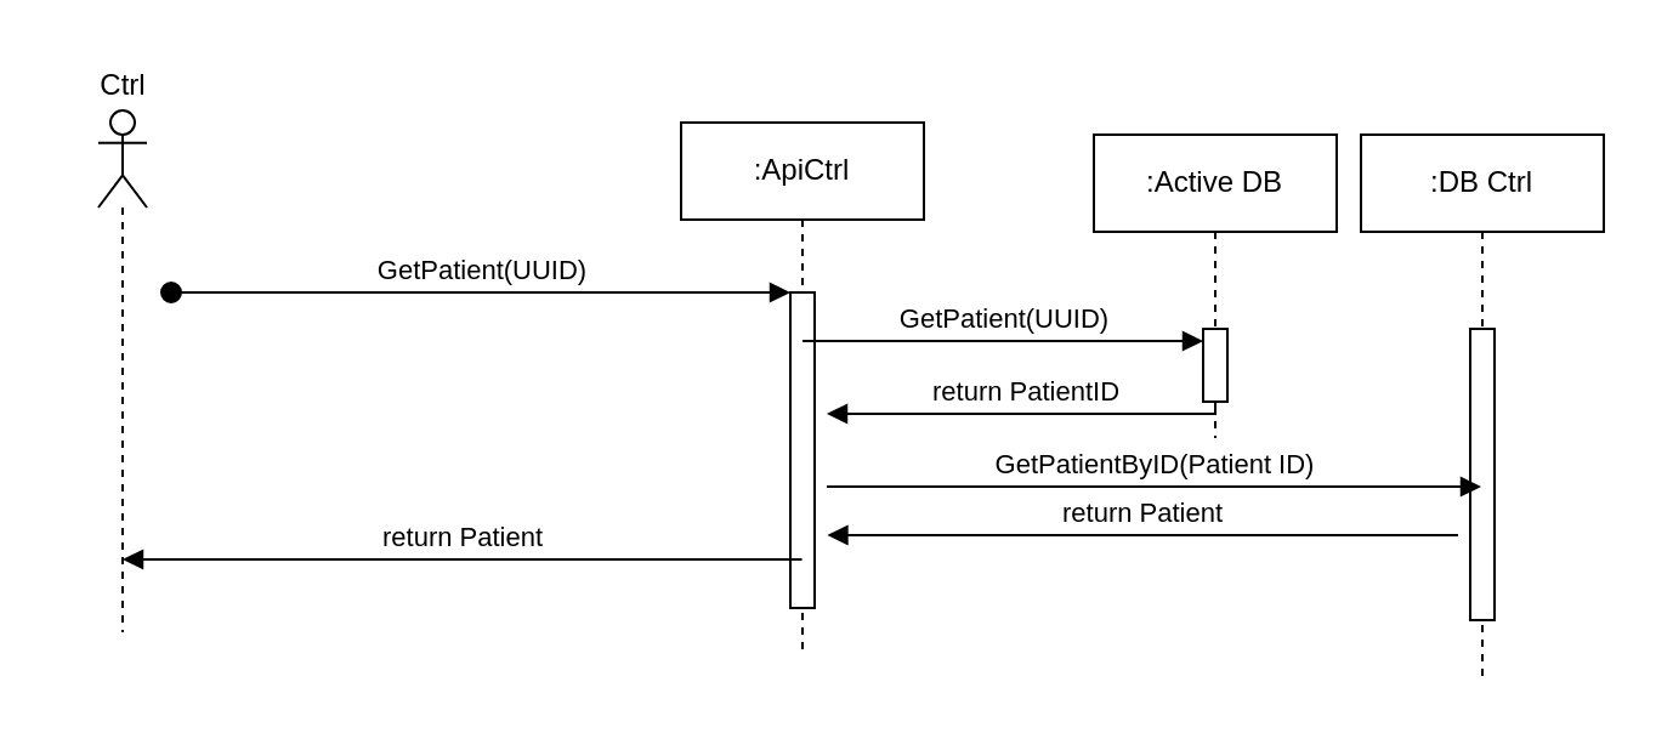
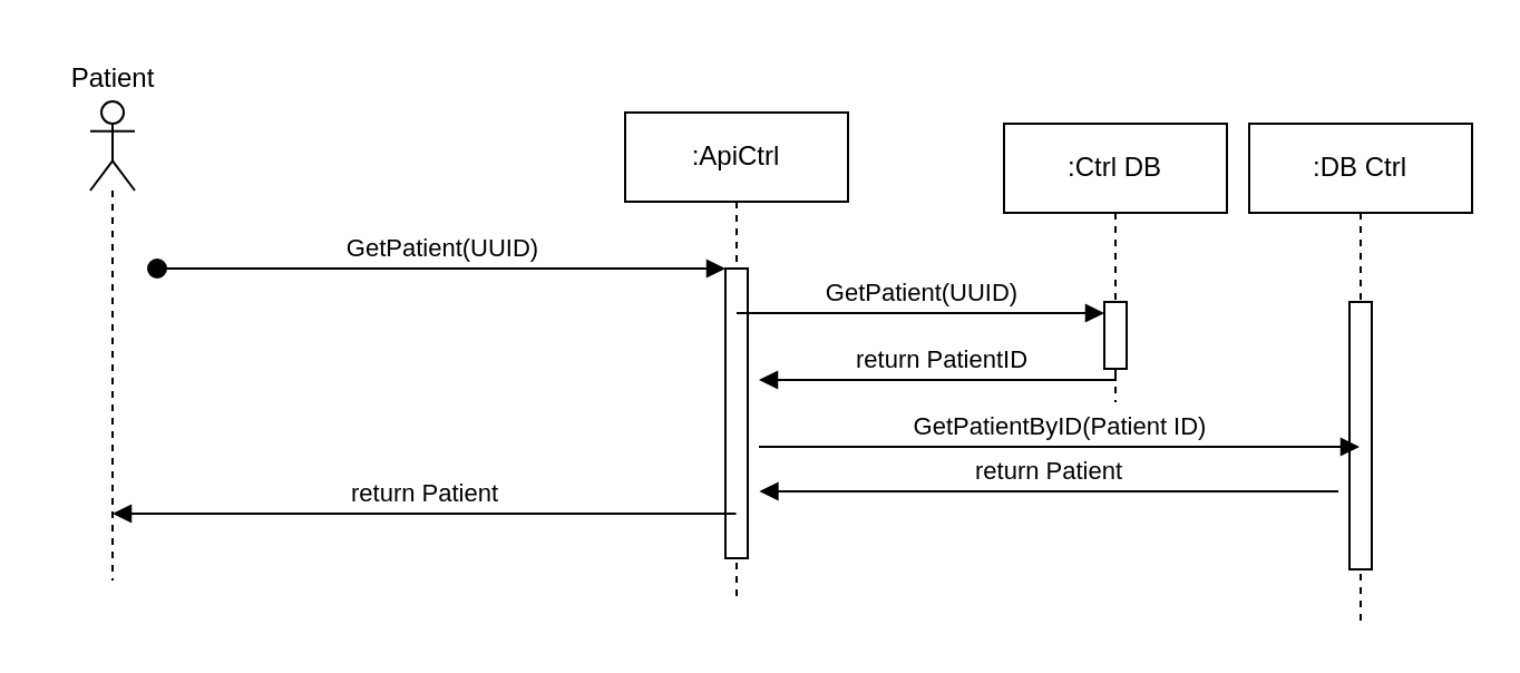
  <mxCell id="0" />
  <mxCell id="1" parent="0" />
  <mxCell id="2" value=":ApiCtrl" style="shape=umlLifeline;perimeter=lifelinePerimeter;whiteSpace=wrap;html=1;container=0;dropTarget=0;collapsible=0;recursiveResize=0;outlineConnect=0;portConstraint=eastwest;newEdgeStyle={&quot;edgeStyle&quot;:&quot;elbowEdgeStyle&quot;,&quot;elbow&quot;:&quot;vertical&quot;,&quot;curved&quot;:0,&quot;rounded&quot;:0};" vertex="1" parent="1"><mxGeometry x="280" y="50" width="100" height="220" as="geometry" /></mxCell>
  <mxCell id="3" value="" style="html=1;points=[];perimeter=orthogonalPerimeter;outlineConnect=0;targetShapes=umlLifeline;portConstraint=eastwest;newEdgeStyle={&quot;edgeStyle&quot;:&quot;elbowEdgeStyle&quot;,&quot;elbow&quot;:&quot;vertical&quot;,&quot;curved&quot;:0,&quot;rounded&quot;:0};" vertex="1" parent="2"><mxGeometry x="45" y="70" width="10" height="130" as="geometry" /></mxCell>
  <mxCell id="4" value="GetPatient(UUID)" style="html=1;verticalAlign=bottom;startArrow=oval;endArrow=block;startSize=8;edgeStyle=elbowEdgeStyle;elbow=vertical;curved=0;rounded=0;" edge="1" parent="2" target="3"><mxGeometry relative="1" as="geometry"><mxPoint x="-210" y="70" as="sourcePoint" /></mxGeometry></mxCell>
  <mxCell id="5" value=":DB Ctrl" style="shape=umlLifeline;perimeter=lifelinePerimeter;whiteSpace=wrap;html=1;container=0;dropTarget=0;collapsible=0;recursiveResize=0;outlineConnect=0;portConstraint=eastwest;newEdgeStyle={&quot;edgeStyle&quot;:&quot;elbowEdgeStyle&quot;,&quot;elbow&quot;:&quot;vertical&quot;,&quot;curved&quot;:0,&quot;rounded&quot;:0};" vertex="1" parent="1"><mxGeometry x="560" y="55" width="100" height="225" as="geometry" /></mxCell>
  <mxCell id="6" value="" style="html=1;points=[];perimeter=orthogonalPerimeter;outlineConnect=0;targetShapes=umlLifeline;portConstraint=eastwest;newEdgeStyle={&quot;edgeStyle&quot;:&quot;elbowEdgeStyle&quot;,&quot;elbow&quot;:&quot;vertical&quot;,&quot;curved&quot;:0,&quot;rounded&quot;:0};" vertex="1" parent="5"><mxGeometry x="45" y="80" width="10" height="120" as="geometry" /></mxCell>
  <mxCell id="7" value="" style="shape=umlLifeline;perimeter=lifelinePerimeter;whiteSpace=wrap;html=1;container=1;dropTarget=0;collapsible=0;recursiveResize=0;outlineConnect=0;portConstraint=eastwest;newEdgeStyle={&quot;curved&quot;:0,&quot;rounded&quot;:0};participant=umlActor;" vertex="1" parent="1"><mxGeometry x="40" y="45" width="20" height="215" as="geometry" /></mxCell>
- <mxCell id="8" value="Ctrl" style="text;html=1;align=center;verticalAlign=middle;resizable=0;points=[];autosize=1;strokeColor=none;fillColor=none;" vertex="1" parent="1"><mxGeometry x="20" y="20" width="60" height="30" as="geometry" /></mxCell>
+ <mxCell id="8" value="Patient" style="text;html=1;align=center;verticalAlign=middle;resizable=0;points=[];autosize=1;strokeColor=none;fillColor=none;" vertex="1" parent="1"><mxGeometry x="20" y="20" width="60" height="30" as="geometry" /></mxCell>
  <mxCell id="9" value="GetPatient(UUID)" style="html=1;verticalAlign=bottom;endArrow=block;edgeStyle=elbowEdgeStyle;elbow=vertical;curved=0;rounded=0;" edge="1" parent="1" target="12"><mxGeometry relative="1" as="geometry"><mxPoint x="330" y="140" as="sourcePoint" /><Array as="points"><mxPoint x="415" y="140" /></Array><mxPoint x="629.5" y="140" as="targetPoint" /></mxGeometry></mxCell>
  <mxCell id="10" value="return PatientID" style="html=1;verticalAlign=bottom;endArrow=block;edgeStyle=elbowEdgeStyle;elbow=vertical;curved=0;rounded=0;" edge="1" parent="1" source="12"><mxGeometry relative="1" as="geometry"><mxPoint x="520" y="170" as="sourcePoint" /><Array as="points"><mxPoint x="430" y="170" /></Array><mxPoint x="340" y="170" as="targetPoint" /></mxGeometry></mxCell>
- <mxCell id="11" value=":Active DB" style="shape=umlLifeline;perimeter=lifelinePerimeter;whiteSpace=wrap;html=1;container=0;dropTarget=0;collapsible=0;recursiveResize=0;outlineConnect=0;portConstraint=eastwest;newEdgeStyle={&quot;edgeStyle&quot;:&quot;elbowEdgeStyle&quot;,&quot;elbow&quot;:&quot;vertical&quot;,&quot;curved&quot;:0,&quot;rounded&quot;:0};" vertex="1" parent="1"><mxGeometry x="450" y="55" width="100" height="125" as="geometry" /></mxCell>
+ <mxCell id="11" value=":Ctrl DB" style="shape=umlLifeline;perimeter=lifelinePerimeter;whiteSpace=wrap;html=1;container=0;dropTarget=0;collapsible=0;recursiveResize=0;outlineConnect=0;portConstraint=eastwest;newEdgeStyle={&quot;edgeStyle&quot;:&quot;elbowEdgeStyle&quot;,&quot;elbow&quot;:&quot;vertical&quot;,&quot;curved&quot;:0,&quot;rounded&quot;:0};" vertex="1" parent="1"><mxGeometry x="450" y="55" width="100" height="125" as="geometry" /></mxCell>
  <mxCell id="12" value="" style="html=1;points=[];perimeter=orthogonalPerimeter;outlineConnect=0;targetShapes=umlLifeline;portConstraint=eastwest;newEdgeStyle={&quot;edgeStyle&quot;:&quot;elbowEdgeStyle&quot;,&quot;elbow&quot;:&quot;vertical&quot;,&quot;curved&quot;:0,&quot;rounded&quot;:0};" vertex="1" parent="11"><mxGeometry x="45" y="80" width="10" height="30" as="geometry" /></mxCell>
  <mxCell id="13" value="return Patient" style="html=1;verticalAlign=bottom;endArrow=block;edgeStyle=elbowEdgeStyle;elbow=vertical;curved=0;rounded=0;" edge="1" parent="1"><mxGeometry relative="1" as="geometry"><mxPoint x="600" y="220" as="sourcePoint" /><Array as="points"><mxPoint x="540.29" y="220" /></Array><mxPoint x="340.219" y="220" as="targetPoint" /></mxGeometry></mxCell>
  <mxCell id="14" value="GetPatientByID(Patient ID)" style="html=1;verticalAlign=bottom;endArrow=block;edgeStyle=elbowEdgeStyle;elbow=vertical;curved=0;rounded=0;" edge="1" parent="1"><mxGeometry relative="1" as="geometry"><mxPoint x="340" y="200" as="sourcePoint" /><Array as="points"><mxPoint x="425" y="200" /></Array><mxPoint x="609.5" y="200" as="targetPoint" /></mxGeometry></mxCell>
  <mxCell id="15" value="return Patient" style="html=1;verticalAlign=bottom;endArrow=block;edgeStyle=elbowEdgeStyle;elbow=vertical;curved=0;rounded=0;" edge="1" parent="1"><mxGeometry relative="1" as="geometry"><mxPoint x="329.78" y="230" as="sourcePoint" /><Array as="points"><mxPoint x="240.07" y="230" /></Array><mxPoint x="50" y="230" as="targetPoint" /></mxGeometry></mxCell>
